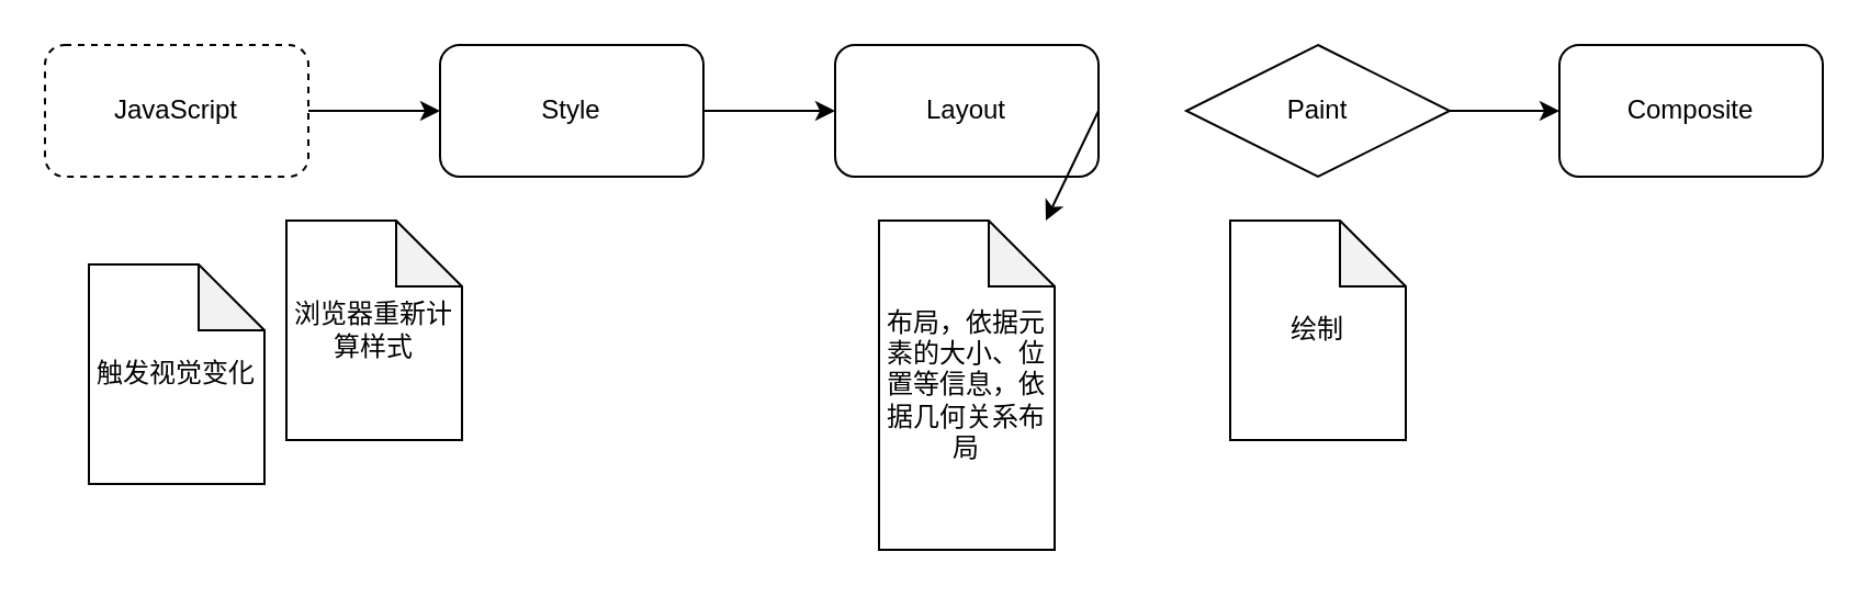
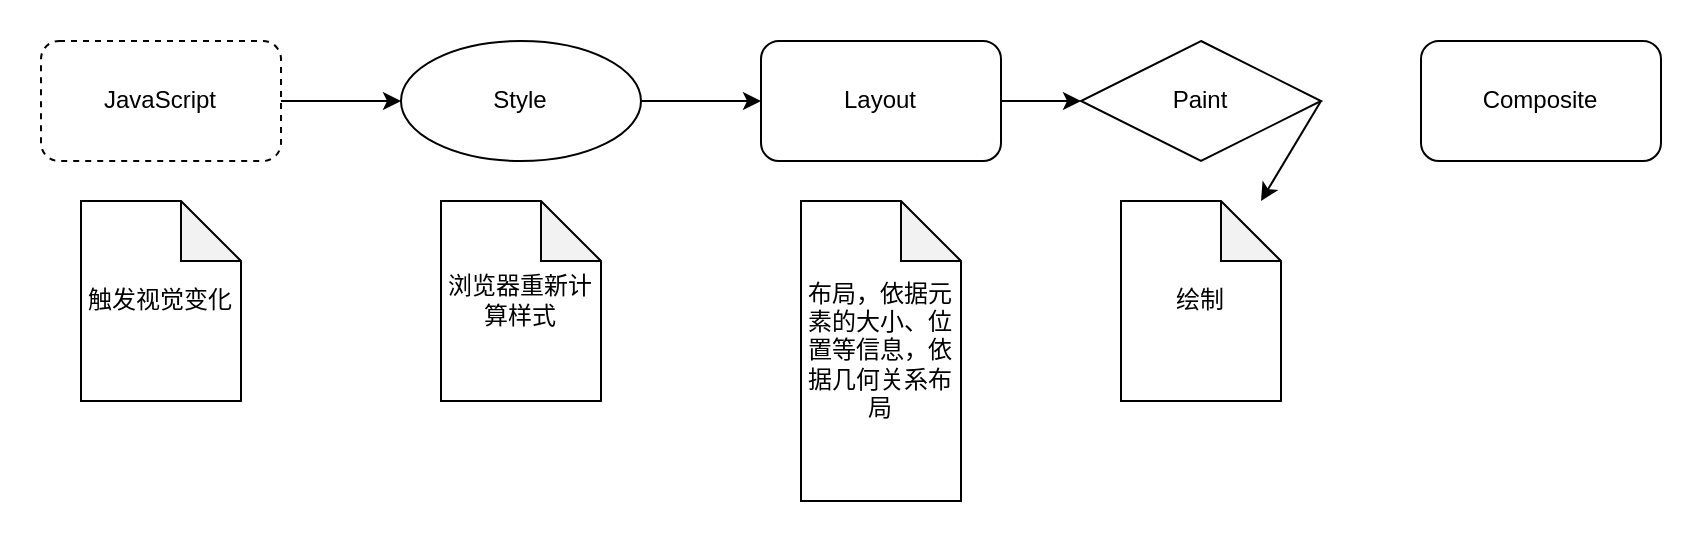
  <mxCell id="0" />
  <mxCell id="1" parent="0" />
  <mxCell id="2" value="JavaScript" style="rounded=1;whiteSpace=wrap;html=1;dashed=1;" vertex="1" parent="1"><mxGeometry x="20" y="20" width="120" height="60" as="geometry" /></mxCell>
- <mxCell id="3" value="Style" style="rounded=1;whiteSpace=wrap;html=1;" vertex="1" parent="1"><mxGeometry x="200" y="20" width="120" height="60" as="geometry" /></mxCell>
+ <mxCell id="3" value="Style" style="ellipse;whiteSpace=wrap;html=1;" vertex="1" parent="1"><mxGeometry x="200" y="20" width="120" height="60" as="geometry" /></mxCell>
  <mxCell id="4" value="Layout" style="rounded=1;whiteSpace=wrap;html=1;" vertex="1" parent="1"><mxGeometry x="380" y="20" width="120" height="60" as="geometry" /></mxCell>
  <mxCell id="5" value="Paint" style="rhombus;whiteSpace=wrap;html=1;" vertex="1" parent="1"><mxGeometry x="540" y="20" width="120" height="60" as="geometry" /></mxCell>
  <mxCell id="6" value="Composite" style="rounded=1;whiteSpace=wrap;html=1;" vertex="1" parent="1"><mxGeometry x="710" y="20" width="120" height="60" as="geometry" /></mxCell>
  <mxCell id="7" value="" style="endArrow=classic;html=1;rounded=0;exitX=1;exitY=0.5;exitDx=0;exitDy=0;entryX=0;entryY=0.5;entryDx=0;entryDy=0;" edge="1" parent="1" source="2" target="3"><mxGeometry width="50" height="50" relative="1" as="geometry"><mxPoint x="439" y="150" as="sourcePoint" /><mxPoint x="489" y="100" as="targetPoint" /></mxGeometry></mxCell>
  <mxCell id="8" value="" style="endArrow=classic;html=1;rounded=0;exitX=1;exitY=0.5;exitDx=0;exitDy=0;entryX=0;entryY=0.5;entryDx=0;entryDy=0;" edge="1" parent="1" source="3" target="4"><mxGeometry width="50" height="50" relative="1" as="geometry"><mxPoint x="189" y="60" as="sourcePoint" /><mxPoint x="219" y="60" as="targetPoint" /></mxGeometry></mxCell>
- <mxCell id="9" value="" style="endArrow=classic;html=1;rounded=0;exitX=1;exitY=0.5;exitDx=0;exitDy=0;" edge="1" parent="1" source="4" target="13"><mxGeometry width="50" height="50" relative="1" as="geometry"><mxPoint x="469" y="100" as="sourcePoint" /><mxPoint x="489" y="50" as="targetPoint" /></mxGeometry></mxCell>
- <mxCell id="10" value="" style="endArrow=classic;html=1;rounded=0;exitX=1;exitY=0.5;exitDx=0;exitDy=0;entryX=0;entryY=0.5;entryDx=0;entryDy=0;" edge="1" parent="1" source="5" target="6"><mxGeometry width="50" height="50" relative="1" as="geometry"><mxPoint x="479" y="60" as="sourcePoint" /><mxPoint x="499" y="60" as="targetPoint" /></mxGeometry></mxCell>
- <mxCell id="11" value="触发视觉变化" style="shape=note;whiteSpace=wrap;html=1;backgroundOutline=1;darkOpacity=0.05;" vertex="1" parent="1"><mxGeometry x="40" y="120" width="80" height="100" as="geometry" /></mxCell>
- <mxCell id="12" value="浏览器重新计算样式" style="shape=note;whiteSpace=wrap;html=1;backgroundOutline=1;darkOpacity=0.05;" vertex="1" parent="1"><mxGeometry x="130" y="100" width="80" height="100" as="geometry" /></mxCell>
+ <mxCell id="9" value="" style="endArrow=classic;html=1;rounded=0;exitX=1;exitY=0.5;exitDx=0;exitDy=0;entryX=0;entryY=0.5;entryDx=0;entryDy=0;" edge="1" parent="1" source="4" target="5"><mxGeometry width="50" height="50" relative="1" as="geometry"><mxPoint x="469" y="100" as="sourcePoint" /><mxPoint x="489" y="50" as="targetPoint" /></mxGeometry></mxCell>
+ <mxCell id="10" value="" style="endArrow=classic;html=1;rounded=0;exitX=1;exitY=0.5;exitDx=0;exitDy=0;" edge="1" parent="1" source="5" target="14"><mxGeometry width="50" height="50" relative="1" as="geometry"><mxPoint x="479" y="60" as="sourcePoint" /><mxPoint x="499" y="60" as="targetPoint" /></mxGeometry></mxCell>
+ <mxCell id="11" value="触发视觉变化" style="shape=note;whiteSpace=wrap;html=1;backgroundOutline=1;darkOpacity=0.05;" vertex="1" parent="1"><mxGeometry x="40" y="100" width="80" height="100" as="geometry" /></mxCell>
+ <mxCell id="12" value="浏览器重新计算样式" style="shape=note;whiteSpace=wrap;html=1;backgroundOutline=1;darkOpacity=0.05;" vertex="1" parent="1"><mxGeometry x="220" y="100" width="80" height="100" as="geometry" /></mxCell>
  <mxCell id="13" value="布局，依据元素的大小、位置等信息，依据几何关系布局" style="shape=note;whiteSpace=wrap;html=1;backgroundOutline=1;darkOpacity=0.05;" vertex="1" parent="1"><mxGeometry x="400" y="100" width="80" height="150" as="geometry" /></mxCell>
  <mxCell id="14" value="绘制" style="shape=note;whiteSpace=wrap;html=1;backgroundOutline=1;darkOpacity=0.05;" vertex="1" parent="1"><mxGeometry x="560" y="100" width="80" height="100" as="geometry" /></mxCell>
